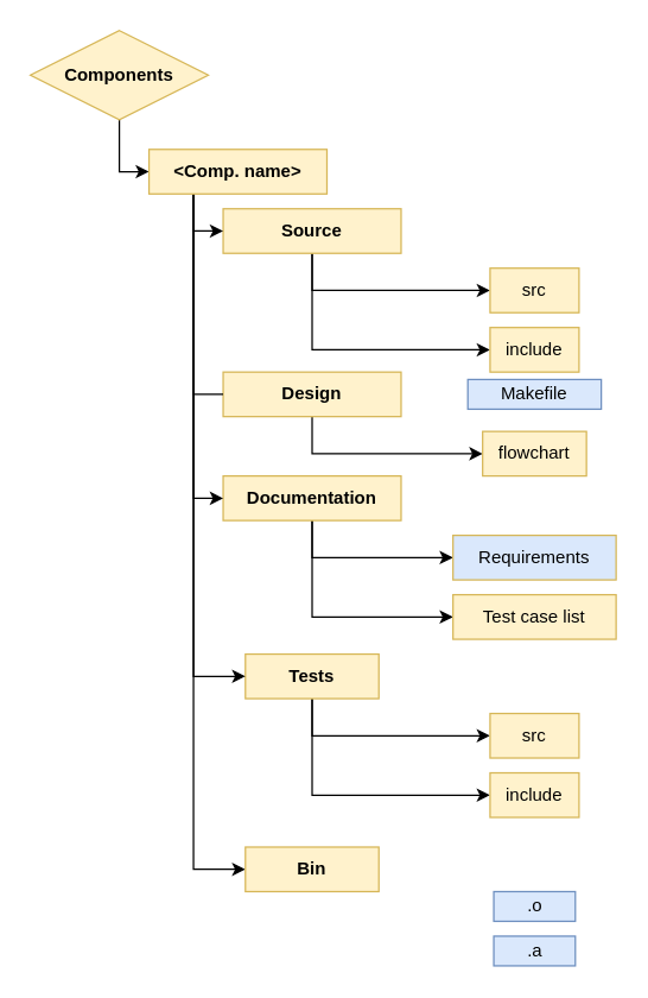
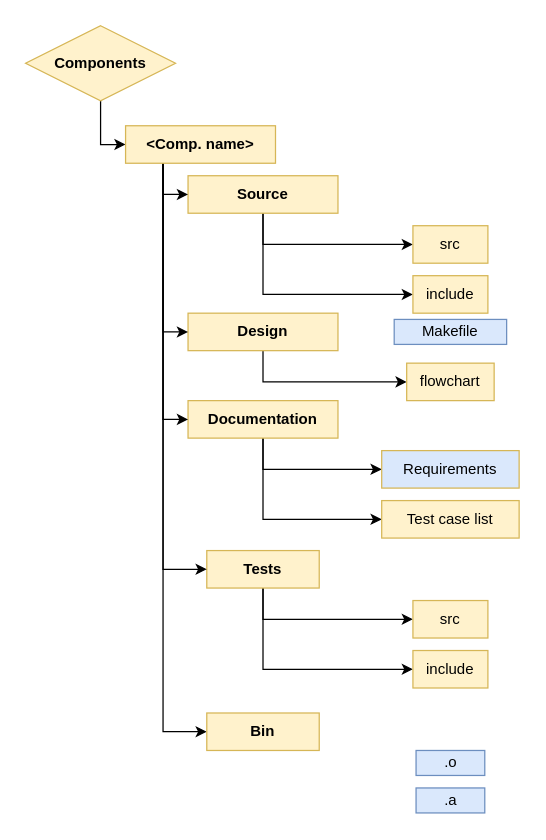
  <mxCell id="0" />
  <mxCell id="1" parent="0" />
  <mxCell id="2" style="edgeStyle=orthogonalEdgeStyle;rounded=0;orthogonalLoop=1;jettySize=auto;html=1;exitX=0.5;exitY=1;exitDx=0;exitDy=0;entryX=0;entryY=0.5;entryDx=0;entryDy=0;" edge="1" parent="1" source="4" target="15"><mxGeometry relative="1" as="geometry" /></mxCell>
  <mxCell id="3" style="edgeStyle=orthogonalEdgeStyle;rounded=0;orthogonalLoop=1;jettySize=auto;html=1;exitX=0.5;exitY=1;exitDx=0;exitDy=0;entryX=0;entryY=0.5;entryDx=0;entryDy=0;" edge="1" parent="1" source="4" target="16"><mxGeometry relative="1" as="geometry"><Array as="points"><mxPoint x="210" y="235" /></Array></mxGeometry></mxCell>
  <mxCell id="4" value="&lt;span&gt;Source&lt;/span&gt;" style="rounded=0;whiteSpace=wrap;html=1;fillColor=#fff2cc;strokeColor=#d6b656;fontStyle=1" vertex="1" parent="1"><mxGeometry x="150" y="140" width="120" height="30" as="geometry" /></mxCell>
  <mxCell id="5" style="edgeStyle=orthogonalEdgeStyle;rounded=0;orthogonalLoop=1;jettySize=auto;html=1;exitX=0.5;exitY=1;exitDx=0;exitDy=0;entryX=0;entryY=0.5;entryDx=0;entryDy=0;" edge="1" parent="1" source="6" target="27"><mxGeometry relative="1" as="geometry" /></mxCell>
  <mxCell id="6" value="&lt;b&gt;Components&lt;/b&gt;" style="rhombus;whiteSpace=wrap;html=1;fillColor=#fff2cc;strokeColor=#d6b656;" vertex="1" parent="1"><mxGeometry x="20" y="20" width="120" height="60" as="geometry" /></mxCell>
  <mxCell id="7" style="edgeStyle=orthogonalEdgeStyle;rounded=0;orthogonalLoop=1;jettySize=auto;html=1;exitX=0.5;exitY=1;exitDx=0;exitDy=0;entryX=0;entryY=0.5;entryDx=0;entryDy=0;" edge="1" parent="1" source="8" target="17"><mxGeometry relative="1" as="geometry" /></mxCell>
  <mxCell id="8" value="&lt;span&gt;Design&lt;/span&gt;" style="rounded=0;whiteSpace=wrap;html=1;fillColor=#fff2cc;strokeColor=#d6b656;fontStyle=1" vertex="1" parent="1"><mxGeometry x="150" y="250" width="120" height="30" as="geometry" /></mxCell>
  <mxCell id="9" style="edgeStyle=orthogonalEdgeStyle;rounded=0;orthogonalLoop=1;jettySize=auto;html=1;exitX=0.5;exitY=1;exitDx=0;exitDy=0;entryX=0;entryY=0.5;entryDx=0;entryDy=0;" edge="1" parent="1" source="11" target="18"><mxGeometry relative="1" as="geometry" /></mxCell>
  <mxCell id="10" style="edgeStyle=orthogonalEdgeStyle;rounded=0;orthogonalLoop=1;jettySize=auto;html=1;exitX=0.5;exitY=1;exitDx=0;exitDy=0;entryX=0;entryY=0.5;entryDx=0;entryDy=0;" edge="1" parent="1" source="11" target="19"><mxGeometry relative="1" as="geometry" /></mxCell>
  <mxCell id="11" value="Documentation" style="rounded=0;whiteSpace=wrap;html=1;fillColor=#fff2cc;strokeColor=#d6b656;fontStyle=1" vertex="1" parent="1"><mxGeometry x="150" y="320" width="120" height="30" as="geometry" /></mxCell>
  <mxCell id="12" style="edgeStyle=orthogonalEdgeStyle;rounded=0;orthogonalLoop=1;jettySize=auto;html=1;exitX=0.5;exitY=1;exitDx=0;exitDy=0;entryX=0;entryY=0.5;entryDx=0;entryDy=0;" edge="1" parent="1" source="14" target="20"><mxGeometry relative="1" as="geometry" /></mxCell>
  <mxCell id="13" style="edgeStyle=orthogonalEdgeStyle;rounded=0;orthogonalLoop=1;jettySize=auto;html=1;exitX=0.5;exitY=1;exitDx=0;exitDy=0;entryX=0;entryY=0.5;entryDx=0;entryDy=0;" edge="1" parent="1" source="14" target="21"><mxGeometry relative="1" as="geometry" /></mxCell>
  <mxCell id="14" value="&lt;div&gt;Tests&lt;/div&gt;" style="rounded=0;whiteSpace=wrap;html=1;fillColor=#fff2cc;strokeColor=#d6b656;fontStyle=1" vertex="1" parent="1"><mxGeometry x="165" y="440" width="90" height="30" as="geometry" /></mxCell>
  <mxCell id="15" value="src" style="rounded=0;whiteSpace=wrap;html=1;fillColor=#fff2cc;strokeColor=#d6b656;" vertex="1" parent="1"><mxGeometry x="330" y="180" width="60" height="30" as="geometry" /></mxCell>
  <mxCell id="16" value="include" style="rounded=0;whiteSpace=wrap;html=1;fillColor=#fff2cc;strokeColor=#d6b656;" vertex="1" parent="1"><mxGeometry x="330" y="220" width="60" height="30" as="geometry" /></mxCell>
  <mxCell id="17" value="&lt;div&gt;flowchart&lt;/div&gt;" style="rounded=0;whiteSpace=wrap;html=1;fillColor=#fff2cc;strokeColor=#d6b656;" vertex="1" parent="1"><mxGeometry x="325" y="290" width="70" height="30" as="geometry" /></mxCell>
  <mxCell id="18" value="Requirements" style="rounded=0;whiteSpace=wrap;html=1;fillColor=#dae8fc;strokeColor=#d6b656;" vertex="1" parent="1"><mxGeometry x="305" y="360" width="110" height="30" as="geometry" /></mxCell>
  <mxCell id="19" value="Test case list" style="rounded=0;whiteSpace=wrap;html=1;fillColor=#fff2cc;strokeColor=#d6b656;" vertex="1" parent="1"><mxGeometry x="305" y="400" width="110" height="30" as="geometry" /></mxCell>
  <mxCell id="20" value="src" style="rounded=0;whiteSpace=wrap;html=1;fillColor=#fff2cc;strokeColor=#d6b656;" vertex="1" parent="1"><mxGeometry x="330" y="480" width="60" height="30" as="geometry" /></mxCell>
  <mxCell id="21" value="include" style="rounded=0;whiteSpace=wrap;html=1;fillColor=#fff2cc;strokeColor=#d6b656;" vertex="1" parent="1"><mxGeometry x="330" y="520" width="60" height="30" as="geometry" /></mxCell>
  <mxCell id="22" style="edgeStyle=orthogonalEdgeStyle;rounded=0;orthogonalLoop=1;jettySize=auto;html=1;exitX=0.25;exitY=1;exitDx=0;exitDy=0;entryX=0;entryY=0.5;entryDx=0;entryDy=0;" edge="1" parent="1" source="27" target="4"><mxGeometry relative="1" as="geometry"><mxPoint x="130" y="160" as="targetPoint" /><Array as="points"><mxPoint x="130" y="155" /></Array></mxGeometry></mxCell>
- <mxCell id="23" style="edgeStyle=orthogonalEdgeStyle;rounded=0;orthogonalLoop=1;jettySize=auto;html=1;exitX=0.25;exitY=1;exitDx=0;exitDy=0;entryX=0;entryY=0.5;entryDx=0;entryDy=0;endArrow=none;" edge="1" parent="1" source="27" target="8"><mxGeometry relative="1" as="geometry" /></mxCell>
+ <mxCell id="23" style="edgeStyle=orthogonalEdgeStyle;rounded=0;orthogonalLoop=1;jettySize=auto;html=1;exitX=0.25;exitY=1;exitDx=0;exitDy=0;entryX=0;entryY=0.5;entryDx=0;entryDy=0;" edge="1" parent="1" source="27" target="8"><mxGeometry relative="1" as="geometry" /></mxCell>
  <mxCell id="24" style="edgeStyle=orthogonalEdgeStyle;rounded=0;orthogonalLoop=1;jettySize=auto;html=1;exitX=0.25;exitY=1;exitDx=0;exitDy=0;entryX=0;entryY=0.5;entryDx=0;entryDy=0;" edge="1" parent="1" source="27" target="11"><mxGeometry relative="1" as="geometry" /></mxCell>
  <mxCell id="25" style="edgeStyle=orthogonalEdgeStyle;rounded=0;orthogonalLoop=1;jettySize=auto;html=1;exitX=0.25;exitY=1;exitDx=0;exitDy=0;entryX=0;entryY=0.5;entryDx=0;entryDy=0;" edge="1" parent="1" source="27" target="14"><mxGeometry relative="1" as="geometry" /></mxCell>
  <mxCell id="26" style="edgeStyle=orthogonalEdgeStyle;rounded=0;orthogonalLoop=1;jettySize=auto;html=1;exitX=0.25;exitY=1;exitDx=0;exitDy=0;entryX=0;entryY=0.5;entryDx=0;entryDy=0;" edge="1" parent="1" source="27" target="28"><mxGeometry relative="1" as="geometry" /></mxCell>
  <mxCell id="27" value="&amp;lt;Comp. name&amp;gt;" style="rounded=0;whiteSpace=wrap;html=1;fillColor=#fff2cc;strokeColor=#d6b656;fontStyle=1" vertex="1" parent="1"><mxGeometry x="100" y="100" width="120" height="30" as="geometry" /></mxCell>
  <mxCell id="28" value="Bin" style="rounded=0;whiteSpace=wrap;html=1;fillColor=#fff2cc;strokeColor=#d6b656;fontStyle=1" vertex="1" parent="1"><mxGeometry x="165" y="570" width="90" height="30" as="geometry" /></mxCell>
  <mxCell id="29" value="Makefile" style="rounded=0;whiteSpace=wrap;html=1;fillColor=#dae8fc;strokeColor=#6c8ebf;" vertex="1" parent="1"><mxGeometry x="315" y="255" width="90" height="20" as="geometry" /></mxCell>
  <mxCell id="30" value=".o" style="rounded=0;whiteSpace=wrap;html=1;fillColor=#dae8fc;strokeColor=#6c8ebf;" vertex="1" parent="1"><mxGeometry x="332.5" y="600" width="55" height="20" as="geometry" /></mxCell>
  <mxCell id="31" value=".a" style="rounded=0;whiteSpace=wrap;html=1;fillColor=#dae8fc;strokeColor=#6c8ebf;" vertex="1" parent="1"><mxGeometry x="332.5" y="630" width="55" height="20" as="geometry" /></mxCell>
